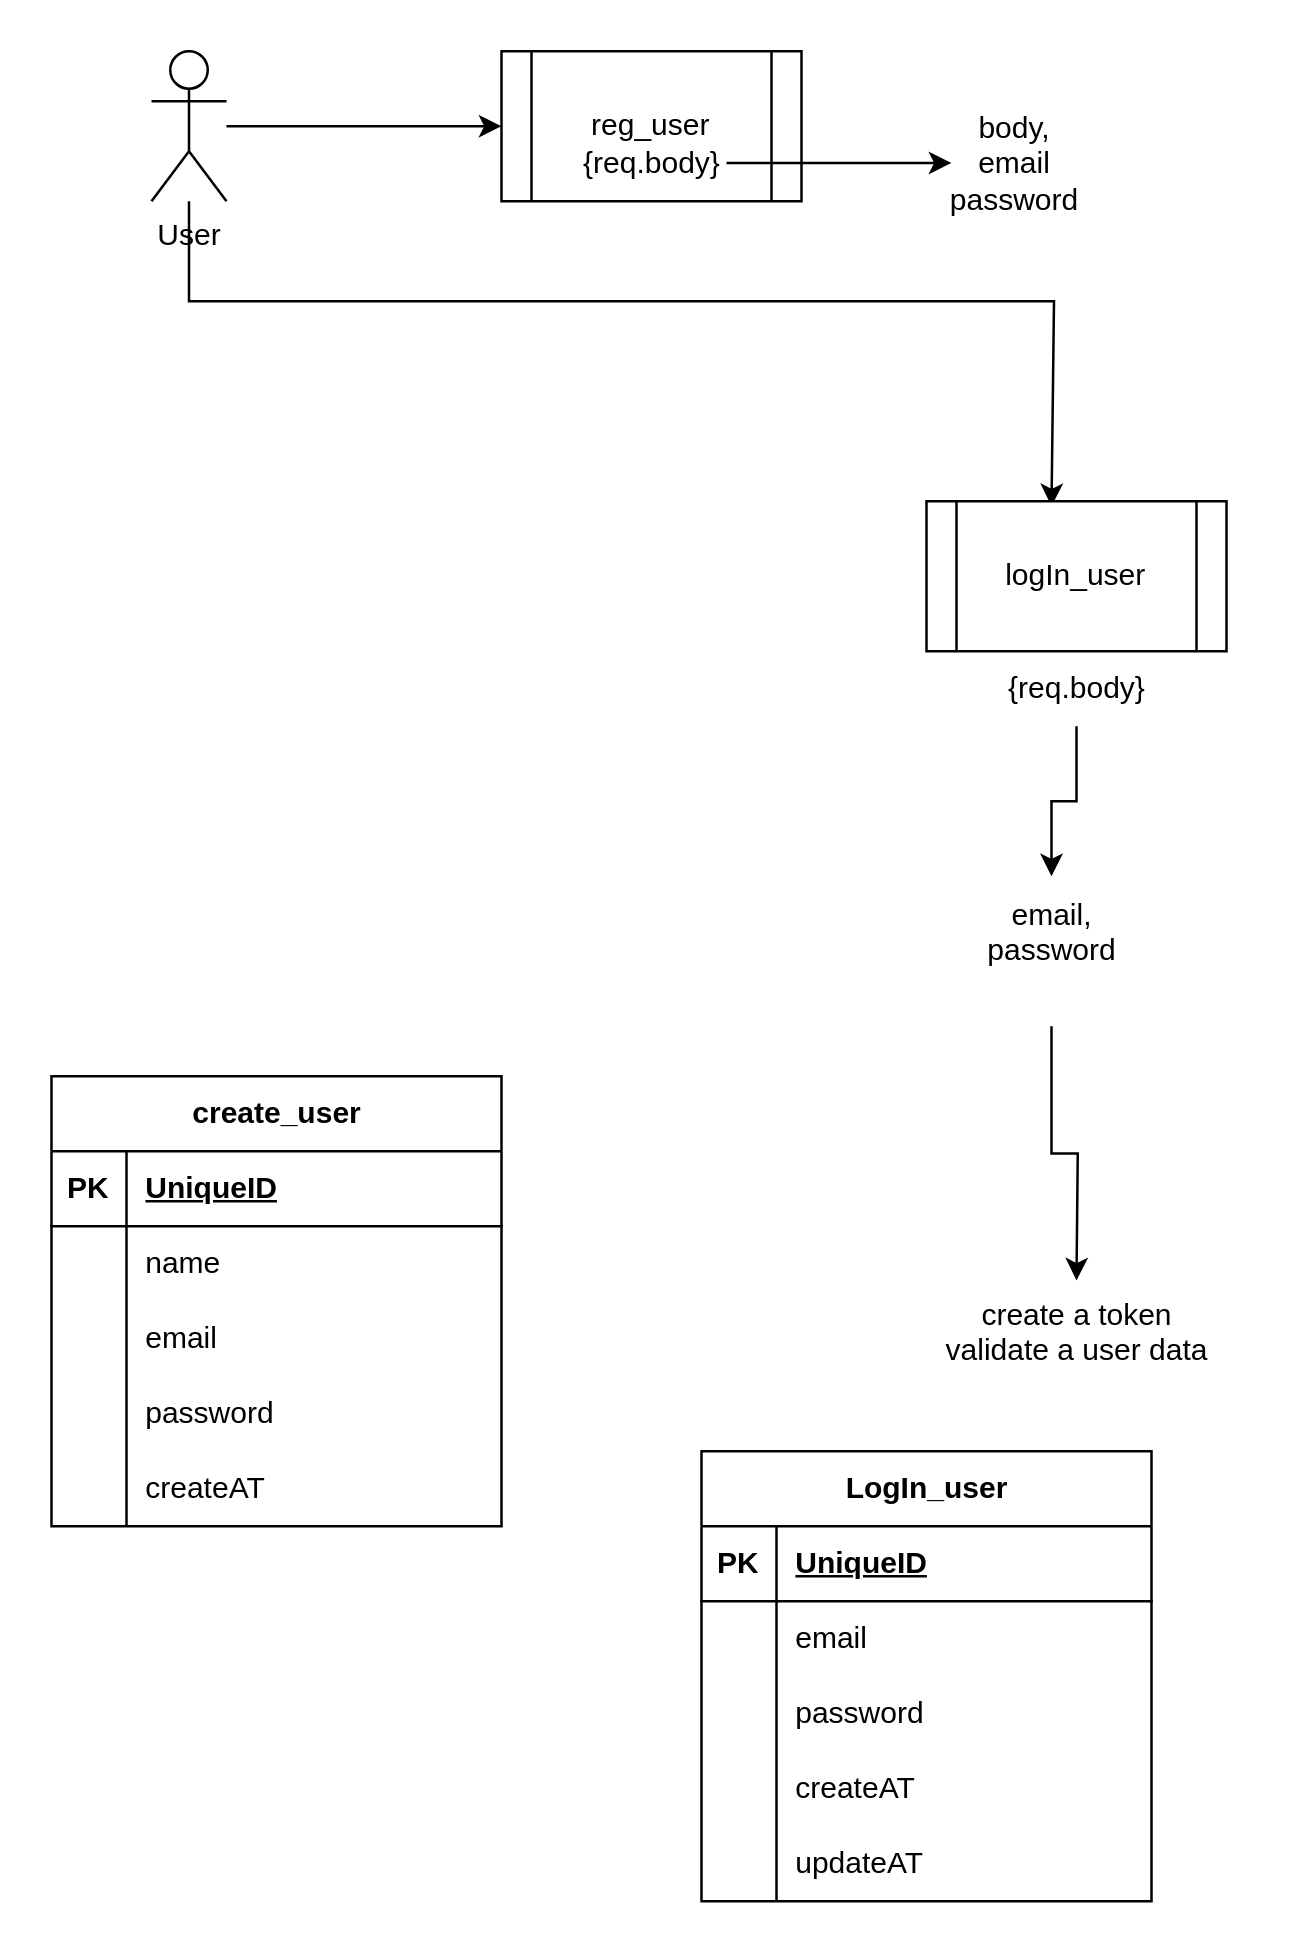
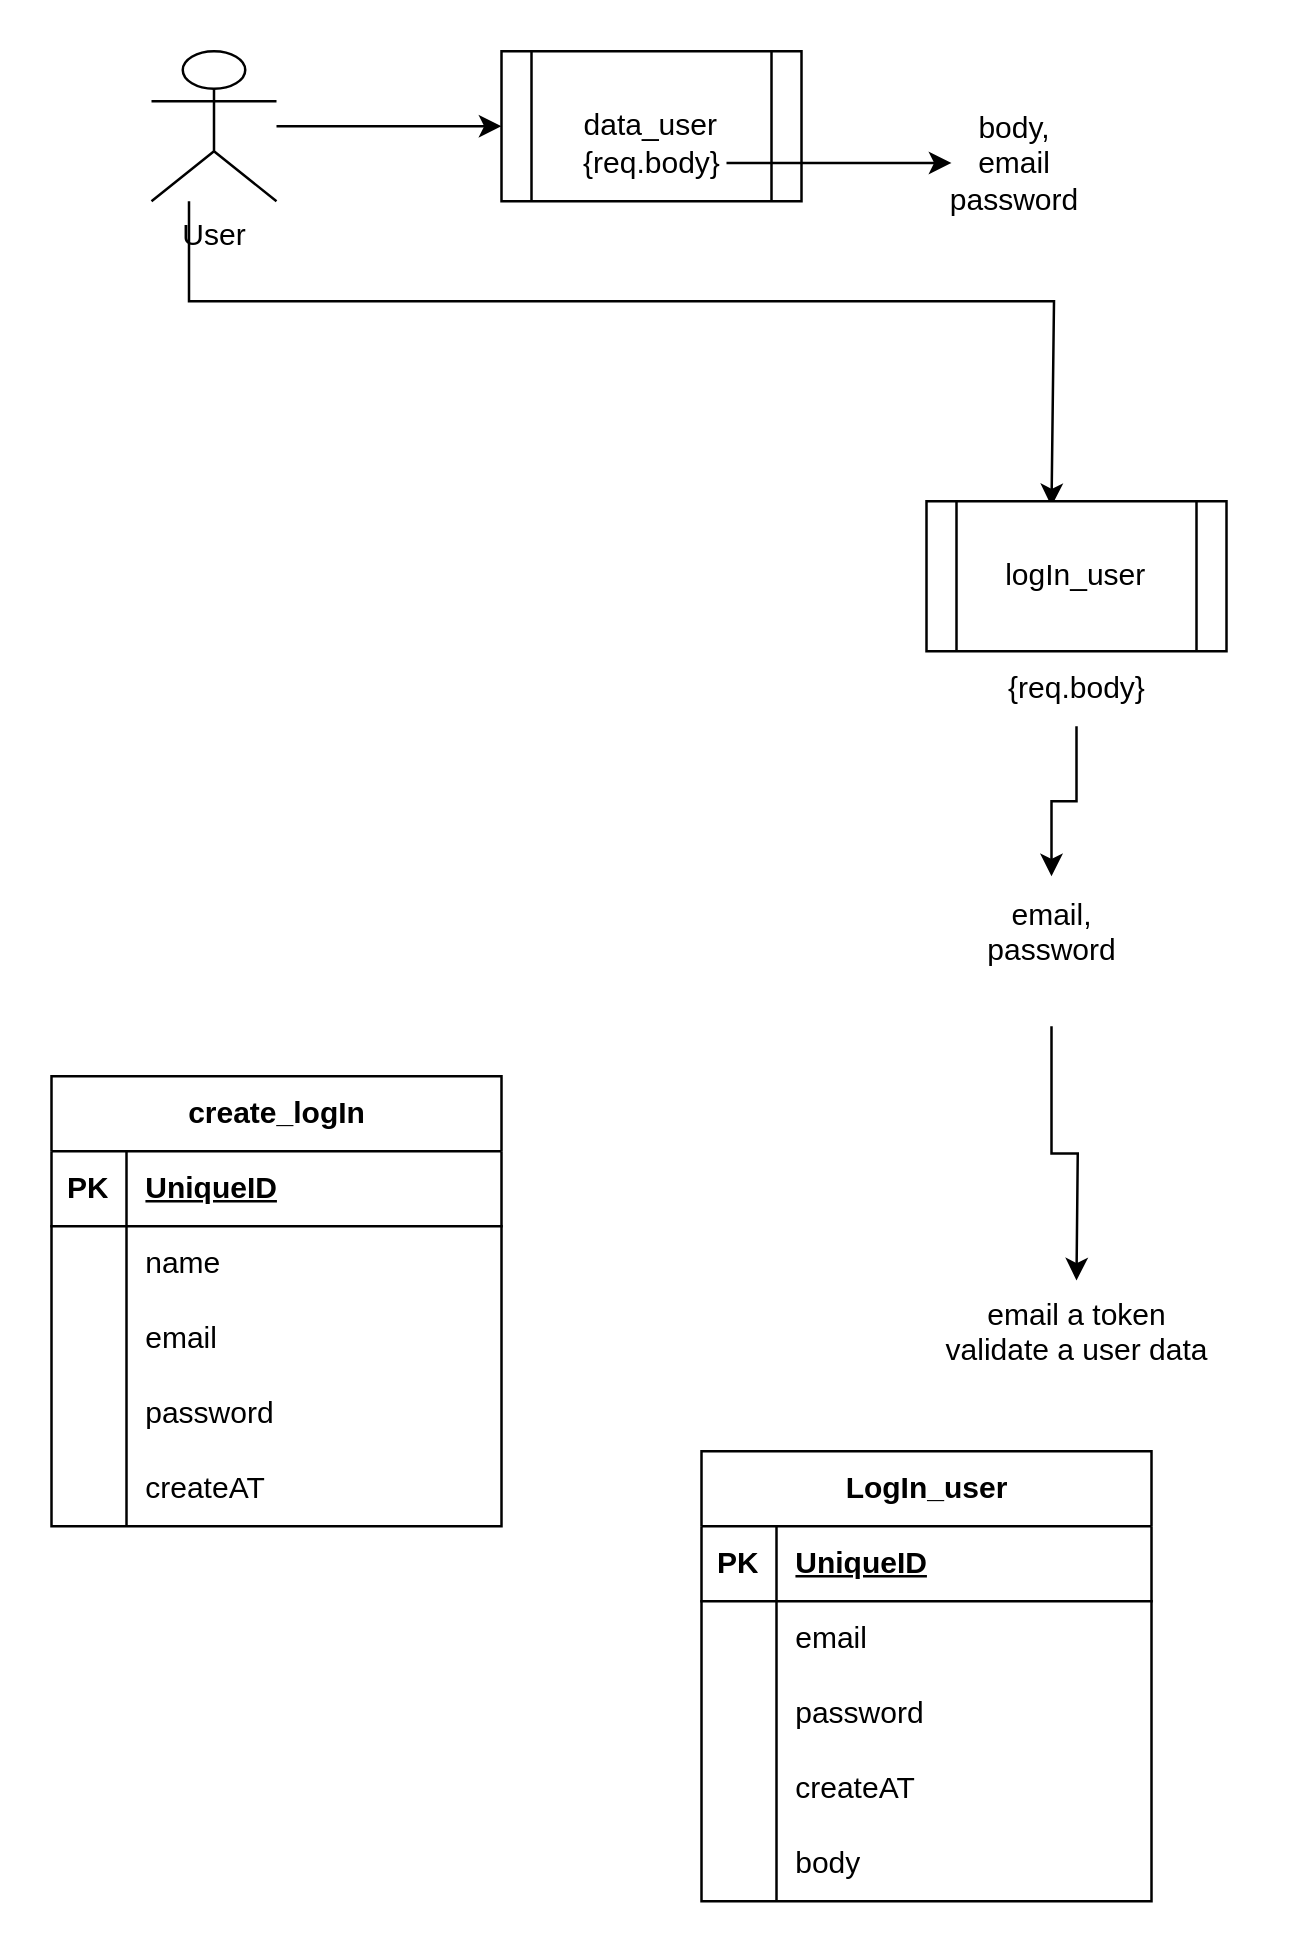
  <mxCell id="0" />
  <mxCell id="1" parent="0" />
  <mxCell id="2" style="edgeStyle=orthogonalEdgeStyle;rounded=0;orthogonalLoop=1;jettySize=auto;html=1;" edge="1" parent="1" source="4"><mxGeometry relative="1" as="geometry"><mxPoint x="200" y="50" as="targetPoint" /></mxGeometry></mxCell>
  <mxCell id="3" style="edgeStyle=orthogonalEdgeStyle;rounded=0;orthogonalLoop=1;jettySize=auto;html=1;" edge="1" parent="1" source="4"><mxGeometry relative="1" as="geometry"><mxPoint x="420" y="202" as="targetPoint" /><Array as="points"><mxPoint x="75" y="120" /><mxPoint x="421" y="120" /></Array></mxGeometry></mxCell>
- <mxCell id="4" value="User" style="shape=umlActor;verticalLabelPosition=bottom;verticalAlign=top;html=1;outlineConnect=0;" vertex="1" parent="1"><mxGeometry x="60" y="20" width="30" height="60" as="geometry" /></mxCell>
- <mxCell id="5" value="reg_user" style="shape=process;whiteSpace=wrap;html=1;backgroundOutline=1;" vertex="1" parent="1"><mxGeometry x="200" y="20" width="120" height="60" as="geometry" /></mxCell>
+ <mxCell id="4" value="User" style="shape=umlActor;verticalLabelPosition=bottom;verticalAlign=top;html=1;outlineConnect=0;" vertex="1" parent="1"><mxGeometry x="60" y="20" width="50" height="60" as="geometry" /></mxCell>
+ <mxCell id="5" value="data_user" style="shape=process;whiteSpace=wrap;html=1;backgroundOutline=1;" vertex="1" parent="1"><mxGeometry x="200" y="20" width="120" height="60" as="geometry" /></mxCell>
  <mxCell id="6" style="edgeStyle=orthogonalEdgeStyle;rounded=0;orthogonalLoop=1;jettySize=auto;html=1;" edge="1" parent="1"><mxGeometry relative="1" as="geometry"><mxPoint x="380" y="64.67" as="targetPoint" /><mxPoint x="290" y="64.67" as="sourcePoint" /></mxGeometry></mxCell>
  <mxCell id="7" value="{req.body}" style="text;html=1;align=center;verticalAlign=middle;resizable=0;points=[];autosize=1;strokeColor=none;fillColor=none;" vertex="1" parent="1"><mxGeometry x="220" y="50" width="80" height="30" as="geometry" /></mxCell>
  <mxCell id="8" value="logIn_user" style="shape=process;whiteSpace=wrap;html=1;backgroundOutline=1;" vertex="1" parent="1"><mxGeometry x="370" y="200" width="120" height="60" as="geometry" /></mxCell>
  <mxCell id="9" value="" style="edgeStyle=orthogonalEdgeStyle;rounded=0;orthogonalLoop=1;jettySize=auto;html=1;" edge="1" parent="1" source="10" target="12"><mxGeometry relative="1" as="geometry" /></mxCell>
  <mxCell id="10" value="{req.body}" style="text;html=1;align=center;verticalAlign=middle;resizable=0;points=[];autosize=1;strokeColor=none;fillColor=none;" vertex="1" parent="1"><mxGeometry x="390" y="260" width="80" height="30" as="geometry" /></mxCell>
  <mxCell id="11" style="edgeStyle=orthogonalEdgeStyle;rounded=0;orthogonalLoop=1;jettySize=auto;html=1;" edge="1" parent="1" source="12"><mxGeometry relative="1" as="geometry"><mxPoint x="430" y="511.667" as="targetPoint" /></mxGeometry></mxCell>
  <mxCell id="12" value="email,&lt;br&gt;password&lt;div&gt;&lt;br/&gt;&lt;/div&gt;" style="text;html=1;align=center;verticalAlign=middle;resizable=0;points=[];autosize=1;strokeColor=none;fillColor=none;" vertex="1" parent="1"><mxGeometry x="385" y="350" width="70" height="60" as="geometry" /></mxCell>
- <mxCell id="13" value="create a token&lt;br&gt;validate a user data&lt;div&gt;&lt;br/&gt;&lt;/div&gt;" style="text;html=1;align=center;verticalAlign=middle;resizable=0;points=[];autosize=1;strokeColor=none;fillColor=none;" vertex="1" parent="1"><mxGeometry x="365" y="510" width="130" height="60" as="geometry" /></mxCell>
+ <mxCell id="13" value="email a token&lt;br&gt;validate a user data&lt;div&gt;&lt;br/&gt;&lt;/div&gt;" style="text;html=1;align=center;verticalAlign=middle;resizable=0;points=[];autosize=1;strokeColor=none;fillColor=none;" vertex="1" parent="1"><mxGeometry x="365" y="510" width="130" height="60" as="geometry" /></mxCell>
  <mxCell id="14" value="body,&lt;br&gt;email&lt;br&gt;password" style="text;html=1;align=center;verticalAlign=middle;resizable=0;points=[];autosize=1;strokeColor=none;fillColor=none;" vertex="1" parent="1"><mxGeometry x="370" y="35" width="70" height="60" as="geometry" /></mxCell>
- <mxCell id="15" value="create_user" style="shape=table;startSize=30;container=1;collapsible=1;childLayout=tableLayout;fixedRows=1;rowLines=0;fontStyle=1;align=center;resizeLast=1;html=1;" vertex="1" parent="1"><mxGeometry x="20" y="430" width="180" height="180" as="geometry" /></mxCell>
+ <mxCell id="15" value="create_logIn" style="shape=table;startSize=30;container=1;collapsible=1;childLayout=tableLayout;fixedRows=1;rowLines=0;fontStyle=1;align=center;resizeLast=1;html=1;" vertex="1" parent="1"><mxGeometry x="20" y="430" width="180" height="180" as="geometry" /></mxCell>
  <mxCell id="16" value="" style="shape=tableRow;horizontal=0;startSize=0;swimlaneHead=0;swimlaneBody=0;fillColor=none;collapsible=0;dropTarget=0;points=[[0,0.5],[1,0.5]];portConstraint=eastwest;top=0;left=0;right=0;bottom=1;" vertex="1" parent="15"><mxGeometry y="30" width="180" height="30" as="geometry" /></mxCell>
  <mxCell id="17" value="PK" style="shape=partialRectangle;connectable=0;fillColor=none;top=0;left=0;bottom=0;right=0;fontStyle=1;overflow=hidden;whiteSpace=wrap;html=1;" vertex="1" parent="16"><mxGeometry width="30" height="30" as="geometry"><mxRectangle width="30" height="30" as="alternateBounds" /></mxGeometry></mxCell>
  <mxCell id="18" value="UniqueID" style="shape=partialRectangle;connectable=0;fillColor=none;top=0;left=0;bottom=0;right=0;align=left;spacingLeft=6;fontStyle=5;overflow=hidden;whiteSpace=wrap;html=1;" vertex="1" parent="16"><mxGeometry x="30" width="150" height="30" as="geometry"><mxRectangle width="150" height="30" as="alternateBounds" /></mxGeometry></mxCell>
  <mxCell id="19" value="" style="shape=tableRow;horizontal=0;startSize=0;swimlaneHead=0;swimlaneBody=0;fillColor=none;collapsible=0;dropTarget=0;points=[[0,0.5],[1,0.5]];portConstraint=eastwest;top=0;left=0;right=0;bottom=0;" vertex="1" parent="15"><mxGeometry y="60" width="180" height="30" as="geometry" /></mxCell>
  <mxCell id="20" value="" style="shape=partialRectangle;connectable=0;fillColor=none;top=0;left=0;bottom=0;right=0;editable=1;overflow=hidden;whiteSpace=wrap;html=1;" vertex="1" parent="19"><mxGeometry width="30" height="30" as="geometry"><mxRectangle width="30" height="30" as="alternateBounds" /></mxGeometry></mxCell>
  <mxCell id="21" value="name" style="shape=partialRectangle;connectable=0;fillColor=none;top=0;left=0;bottom=0;right=0;align=left;spacingLeft=6;overflow=hidden;whiteSpace=wrap;html=1;" vertex="1" parent="19"><mxGeometry x="30" width="150" height="30" as="geometry"><mxRectangle width="150" height="30" as="alternateBounds" /></mxGeometry></mxCell>
  <mxCell id="22" value="" style="shape=tableRow;horizontal=0;startSize=0;swimlaneHead=0;swimlaneBody=0;fillColor=none;collapsible=0;dropTarget=0;points=[[0,0.5],[1,0.5]];portConstraint=eastwest;top=0;left=0;right=0;bottom=0;" vertex="1" parent="15"><mxGeometry y="90" width="180" height="30" as="geometry" /></mxCell>
  <mxCell id="23" value="" style="shape=partialRectangle;connectable=0;fillColor=none;top=0;left=0;bottom=0;right=0;editable=1;overflow=hidden;whiteSpace=wrap;html=1;" vertex="1" parent="22"><mxGeometry width="30" height="30" as="geometry"><mxRectangle width="30" height="30" as="alternateBounds" /></mxGeometry></mxCell>
  <mxCell id="24" value="email" style="shape=partialRectangle;connectable=0;fillColor=none;top=0;left=0;bottom=0;right=0;align=left;spacingLeft=6;overflow=hidden;whiteSpace=wrap;html=1;" vertex="1" parent="22"><mxGeometry x="30" width="150" height="30" as="geometry"><mxRectangle width="150" height="30" as="alternateBounds" /></mxGeometry></mxCell>
  <mxCell id="25" value="" style="shape=tableRow;horizontal=0;startSize=0;swimlaneHead=0;swimlaneBody=0;fillColor=none;collapsible=0;dropTarget=0;points=[[0,0.5],[1,0.5]];portConstraint=eastwest;top=0;left=0;right=0;bottom=0;" vertex="1" parent="15"><mxGeometry y="120" width="180" height="30" as="geometry" /></mxCell>
  <mxCell id="26" value="" style="shape=partialRectangle;connectable=0;fillColor=none;top=0;left=0;bottom=0;right=0;editable=1;overflow=hidden;whiteSpace=wrap;html=1;" vertex="1" parent="25"><mxGeometry width="30" height="30" as="geometry"><mxRectangle width="30" height="30" as="alternateBounds" /></mxGeometry></mxCell>
  <mxCell id="27" value="password" style="shape=partialRectangle;connectable=0;fillColor=none;top=0;left=0;bottom=0;right=0;align=left;spacingLeft=6;overflow=hidden;whiteSpace=wrap;html=1;" vertex="1" parent="25"><mxGeometry x="30" width="150" height="30" as="geometry"><mxRectangle width="150" height="30" as="alternateBounds" /></mxGeometry></mxCell>
  <mxCell id="28" value="" style="shape=tableRow;horizontal=0;startSize=0;swimlaneHead=0;swimlaneBody=0;fillColor=none;collapsible=0;dropTarget=0;points=[[0,0.5],[1,0.5]];portConstraint=eastwest;top=0;left=0;right=0;bottom=0;" vertex="1" parent="15"><mxGeometry y="150" width="180" height="30" as="geometry" /></mxCell>
  <mxCell id="29" value="" style="shape=partialRectangle;connectable=0;fillColor=none;top=0;left=0;bottom=0;right=0;editable=1;overflow=hidden;whiteSpace=wrap;html=1;" vertex="1" parent="28"><mxGeometry width="30" height="30" as="geometry"><mxRectangle width="30" height="30" as="alternateBounds" /></mxGeometry></mxCell>
  <mxCell id="30" value="createAT" style="shape=partialRectangle;connectable=0;fillColor=none;top=0;left=0;bottom=0;right=0;align=left;spacingLeft=6;overflow=hidden;whiteSpace=wrap;html=1;" vertex="1" parent="28"><mxGeometry x="30" width="150" height="30" as="geometry"><mxRectangle width="150" height="30" as="alternateBounds" /></mxGeometry></mxCell>
  <mxCell id="31" value="LogIn_user" style="shape=table;startSize=30;container=1;collapsible=1;childLayout=tableLayout;fixedRows=1;rowLines=0;fontStyle=1;align=center;resizeLast=1;html=1;" vertex="1" parent="1"><mxGeometry x="280" y="580" width="180" height="180" as="geometry" /></mxCell>
  <mxCell id="32" value="" style="shape=tableRow;horizontal=0;startSize=0;swimlaneHead=0;swimlaneBody=0;fillColor=none;collapsible=0;dropTarget=0;points=[[0,0.5],[1,0.5]];portConstraint=eastwest;top=0;left=0;right=0;bottom=1;" vertex="1" parent="31"><mxGeometry y="30" width="180" height="30" as="geometry" /></mxCell>
  <mxCell id="33" value="PK" style="shape=partialRectangle;connectable=0;fillColor=none;top=0;left=0;bottom=0;right=0;fontStyle=1;overflow=hidden;whiteSpace=wrap;html=1;" vertex="1" parent="32"><mxGeometry width="30" height="30" as="geometry"><mxRectangle width="30" height="30" as="alternateBounds" /></mxGeometry></mxCell>
  <mxCell id="34" value="UniqueID" style="shape=partialRectangle;connectable=0;fillColor=none;top=0;left=0;bottom=0;right=0;align=left;spacingLeft=6;fontStyle=5;overflow=hidden;whiteSpace=wrap;html=1;" vertex="1" parent="32"><mxGeometry x="30" width="150" height="30" as="geometry"><mxRectangle width="150" height="30" as="alternateBounds" /></mxGeometry></mxCell>
  <mxCell id="35" value="" style="shape=tableRow;horizontal=0;startSize=0;swimlaneHead=0;swimlaneBody=0;fillColor=none;collapsible=0;dropTarget=0;points=[[0,0.5],[1,0.5]];portConstraint=eastwest;top=0;left=0;right=0;bottom=0;" vertex="1" parent="31"><mxGeometry y="60" width="180" height="30" as="geometry" /></mxCell>
  <mxCell id="36" value="" style="shape=partialRectangle;connectable=0;fillColor=none;top=0;left=0;bottom=0;right=0;editable=1;overflow=hidden;whiteSpace=wrap;html=1;" vertex="1" parent="35"><mxGeometry width="30" height="30" as="geometry"><mxRectangle width="30" height="30" as="alternateBounds" /></mxGeometry></mxCell>
  <mxCell id="37" value="email" style="shape=partialRectangle;connectable=0;fillColor=none;top=0;left=0;bottom=0;right=0;align=left;spacingLeft=6;overflow=hidden;whiteSpace=wrap;html=1;" vertex="1" parent="35"><mxGeometry x="30" width="150" height="30" as="geometry"><mxRectangle width="150" height="30" as="alternateBounds" /></mxGeometry></mxCell>
  <mxCell id="38" value="" style="shape=tableRow;horizontal=0;startSize=0;swimlaneHead=0;swimlaneBody=0;fillColor=none;collapsible=0;dropTarget=0;points=[[0,0.5],[1,0.5]];portConstraint=eastwest;top=0;left=0;right=0;bottom=0;" vertex="1" parent="31"><mxGeometry y="90" width="180" height="30" as="geometry" /></mxCell>
  <mxCell id="39" value="" style="shape=partialRectangle;connectable=0;fillColor=none;top=0;left=0;bottom=0;right=0;editable=1;overflow=hidden;whiteSpace=wrap;html=1;" vertex="1" parent="38"><mxGeometry width="30" height="30" as="geometry"><mxRectangle width="30" height="30" as="alternateBounds" /></mxGeometry></mxCell>
  <mxCell id="40" value="password" style="shape=partialRectangle;connectable=0;fillColor=none;top=0;left=0;bottom=0;right=0;align=left;spacingLeft=6;overflow=hidden;whiteSpace=wrap;html=1;" vertex="1" parent="38"><mxGeometry x="30" width="150" height="30" as="geometry"><mxRectangle width="150" height="30" as="alternateBounds" /></mxGeometry></mxCell>
  <mxCell id="41" value="" style="shape=tableRow;horizontal=0;startSize=0;swimlaneHead=0;swimlaneBody=0;fillColor=none;collapsible=0;dropTarget=0;points=[[0,0.5],[1,0.5]];portConstraint=eastwest;top=0;left=0;right=0;bottom=0;" vertex="1" parent="31"><mxGeometry y="120" width="180" height="30" as="geometry" /></mxCell>
  <mxCell id="42" value="" style="shape=partialRectangle;connectable=0;fillColor=none;top=0;left=0;bottom=0;right=0;editable=1;overflow=hidden;whiteSpace=wrap;html=1;" vertex="1" parent="41"><mxGeometry width="30" height="30" as="geometry"><mxRectangle width="30" height="30" as="alternateBounds" /></mxGeometry></mxCell>
  <mxCell id="43" value="createAT" style="shape=partialRectangle;connectable=0;fillColor=none;top=0;left=0;bottom=0;right=0;align=left;spacingLeft=6;overflow=hidden;whiteSpace=wrap;html=1;" vertex="1" parent="41"><mxGeometry x="30" width="150" height="30" as="geometry"><mxRectangle width="150" height="30" as="alternateBounds" /></mxGeometry></mxCell>
  <mxCell id="44" value="" style="shape=tableRow;horizontal=0;startSize=0;swimlaneHead=0;swimlaneBody=0;fillColor=none;collapsible=0;dropTarget=0;points=[[0,0.5],[1,0.5]];portConstraint=eastwest;top=0;left=0;right=0;bottom=0;" vertex="1" parent="31"><mxGeometry y="150" width="180" height="30" as="geometry" /></mxCell>
  <mxCell id="45" value="" style="shape=partialRectangle;connectable=0;fillColor=none;top=0;left=0;bottom=0;right=0;editable=1;overflow=hidden;whiteSpace=wrap;html=1;" vertex="1" parent="44"><mxGeometry width="30" height="30" as="geometry"><mxRectangle width="30" height="30" as="alternateBounds" /></mxGeometry></mxCell>
- <mxCell id="46" value="updateAT" style="shape=partialRectangle;connectable=0;fillColor=none;top=0;left=0;bottom=0;right=0;align=left;spacingLeft=6;overflow=hidden;whiteSpace=wrap;html=1;" vertex="1" parent="44"><mxGeometry x="30" width="150" height="30" as="geometry"><mxRectangle width="150" height="30" as="alternateBounds" /></mxGeometry></mxCell>
+ <mxCell id="46" value="body" style="shape=partialRectangle;connectable=0;fillColor=none;top=0;left=0;bottom=0;right=0;align=left;spacingLeft=6;overflow=hidden;whiteSpace=wrap;html=1;" vertex="1" parent="44"><mxGeometry x="30" width="150" height="30" as="geometry"><mxRectangle width="150" height="30" as="alternateBounds" /></mxGeometry></mxCell>
